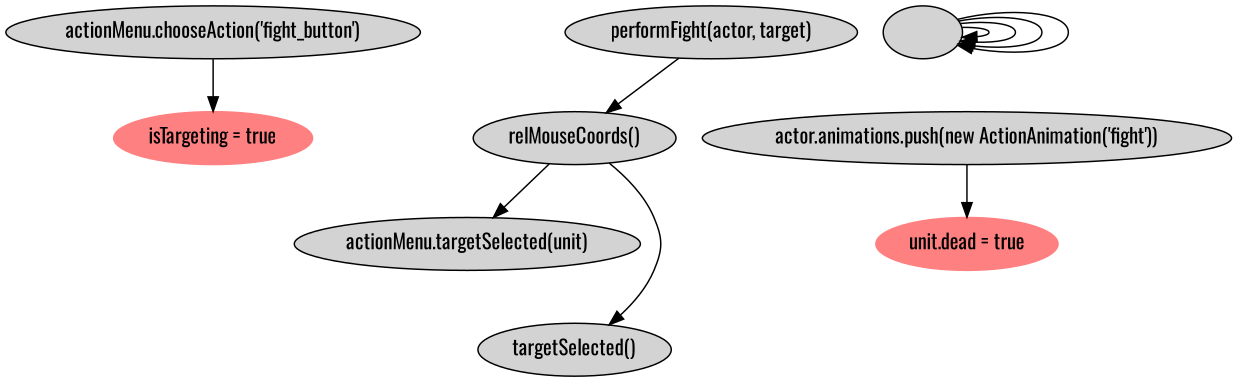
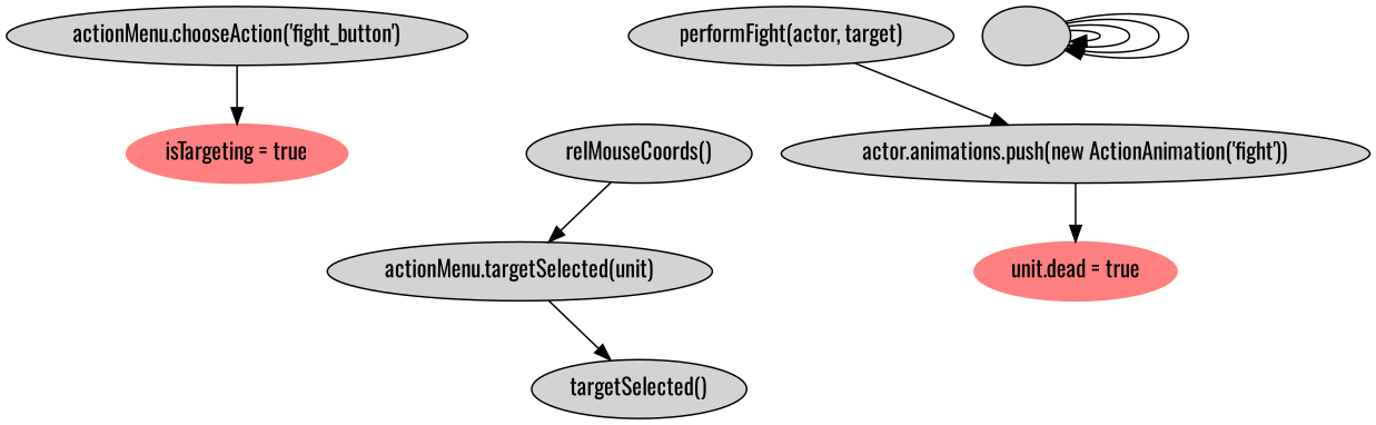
  digraph {
    fontname=Oswald
    node [fontname=Oswald style=filled]
    edge [fontname=Oswald]
    "isTargeting = true" [color="1.408 0.498 1.000"]
    "actionMenu.chooseAction('fight_button')"
    "relMouseCoords()"
    "actionMenu.targetSelected(unit)"
    n5 [label="targetSelected()"]
    "performFight(actor, target)"
    "actor.animations.push(new ActionAnimation('fight'))"
    "unit.dead = true" [color="1.408 0.498 1.000"]
    ""
    "actionMenu.chooseAction('fight_button')" -> "isTargeting = true"
    "relMouseCoords()" -> "actionMenu.targetSelected(unit)"
-   "relMouseCoords()" -> n5
-   "performFight(actor, target)" -> "relMouseCoords()"
+   "actionMenu.targetSelected(unit)" -> n5
+   "performFight(actor, target)" -> "actor.animations.push(new ActionAnimation('fight'))"
    "actor.animations.push(new ActionAnimation('fight'))" -> "unit.dead = true"
    "" -> ""
    "" -> ""
    "" -> ""
    "" -> ""
  }
